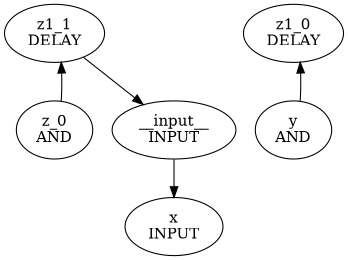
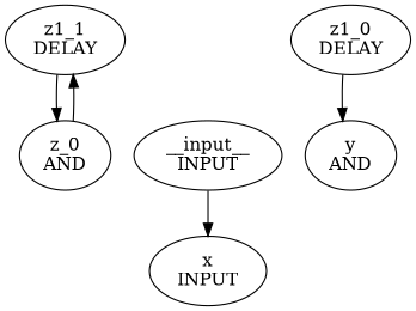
  digraph {
    "__input__\nINPUT"
    "x\nINPUT"
    "z_0\nAND"
    "z1_1\nDELAY"
    "z1_0\nDELAY"
    "y\nAND"
    "__input__\nINPUT" -> "x\nINPUT"
    "z_0\nAND" -> "z1_1\nDELAY"
-   "z1_1\nDELAY" -> "__input__\nINPUT"
-   "y\nAND" -> "z1_0\nDELAY"
+   "z1_1\nDELAY" -> "z_0\nAND"
+   "z1_0\nDELAY" -> "y\nAND"
  }
